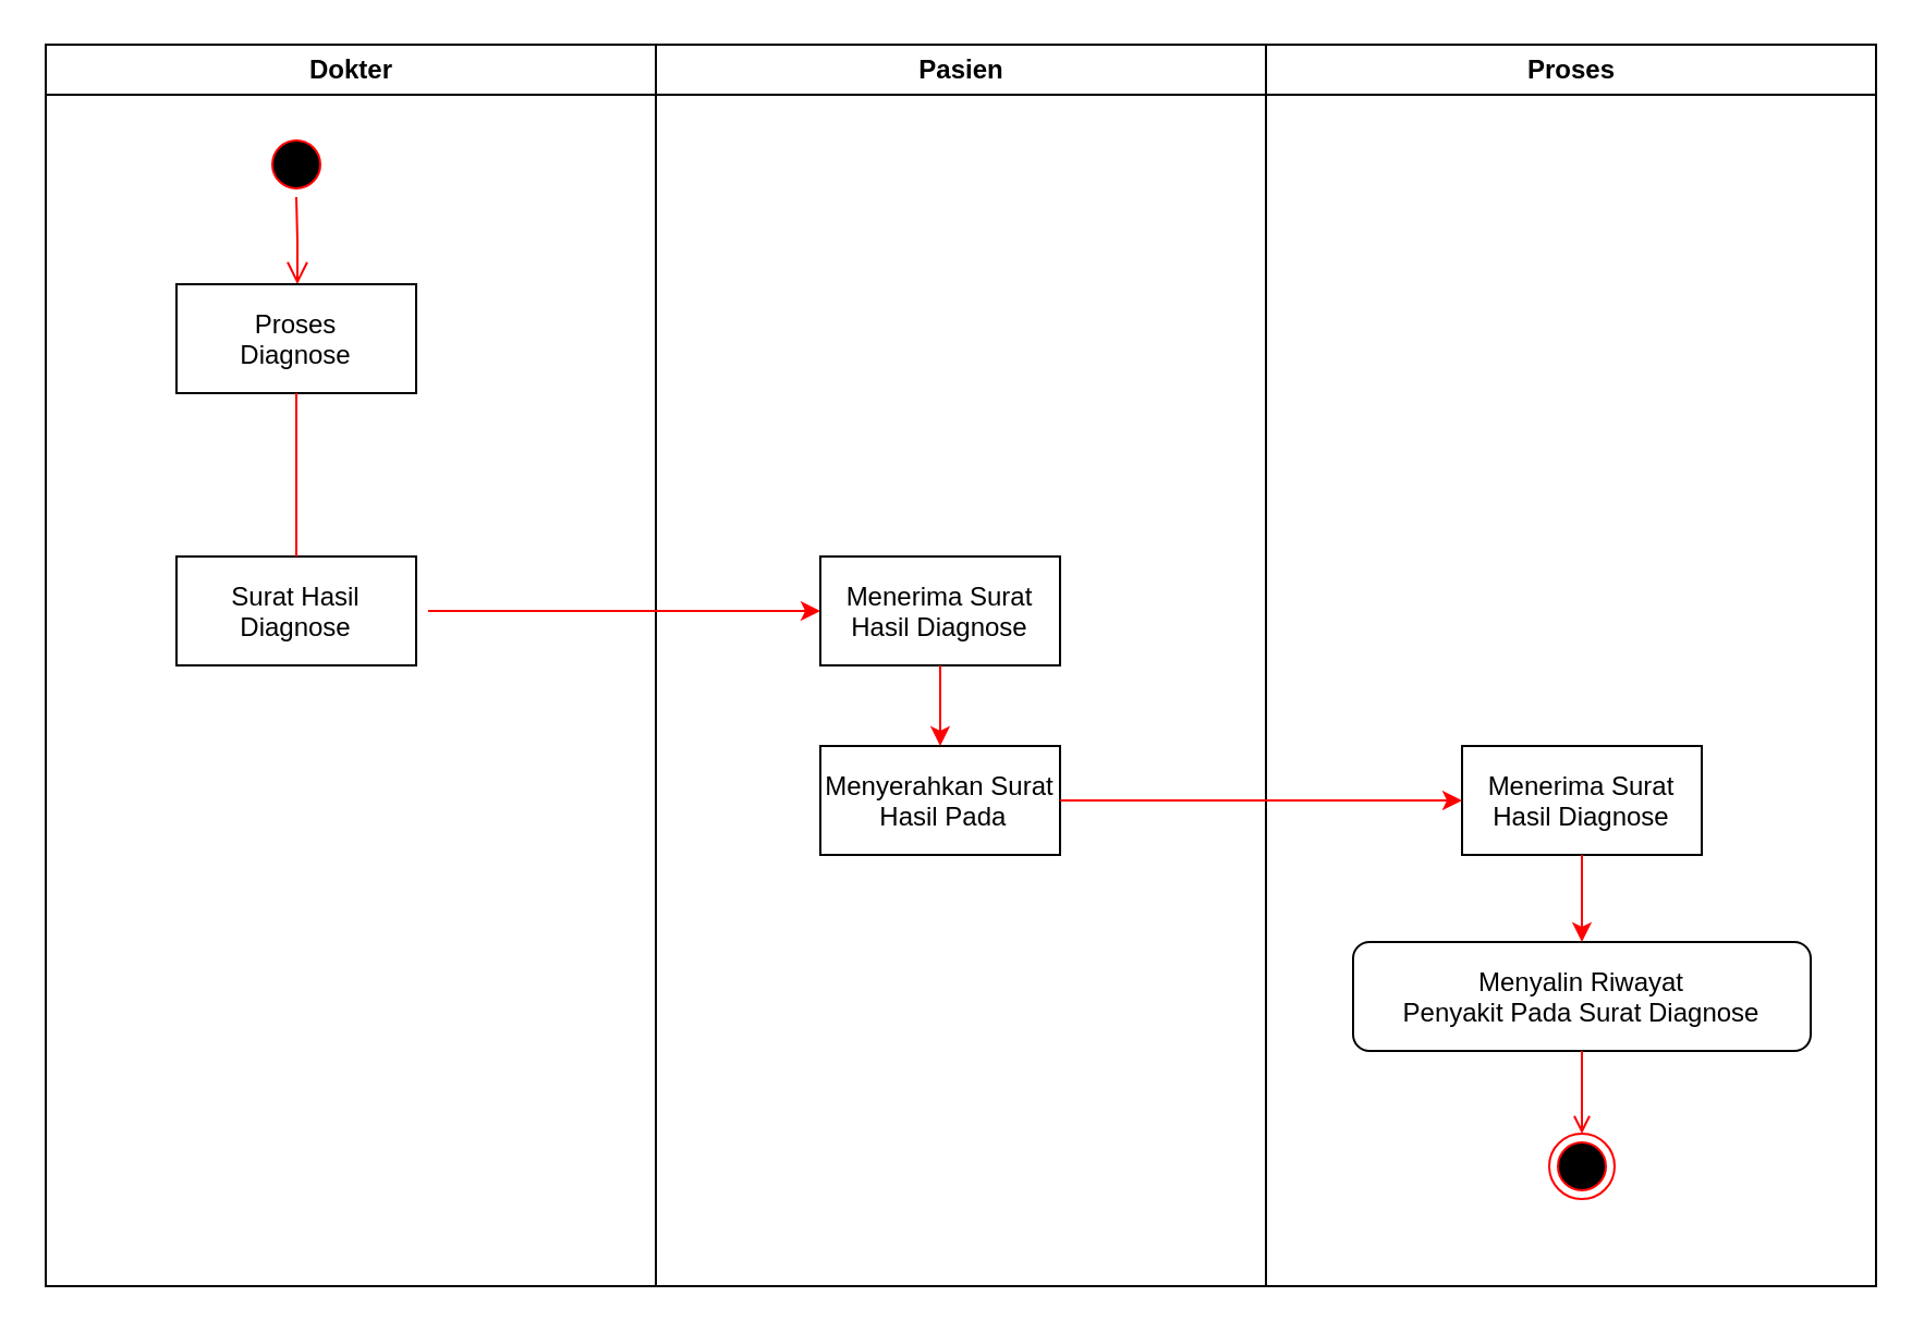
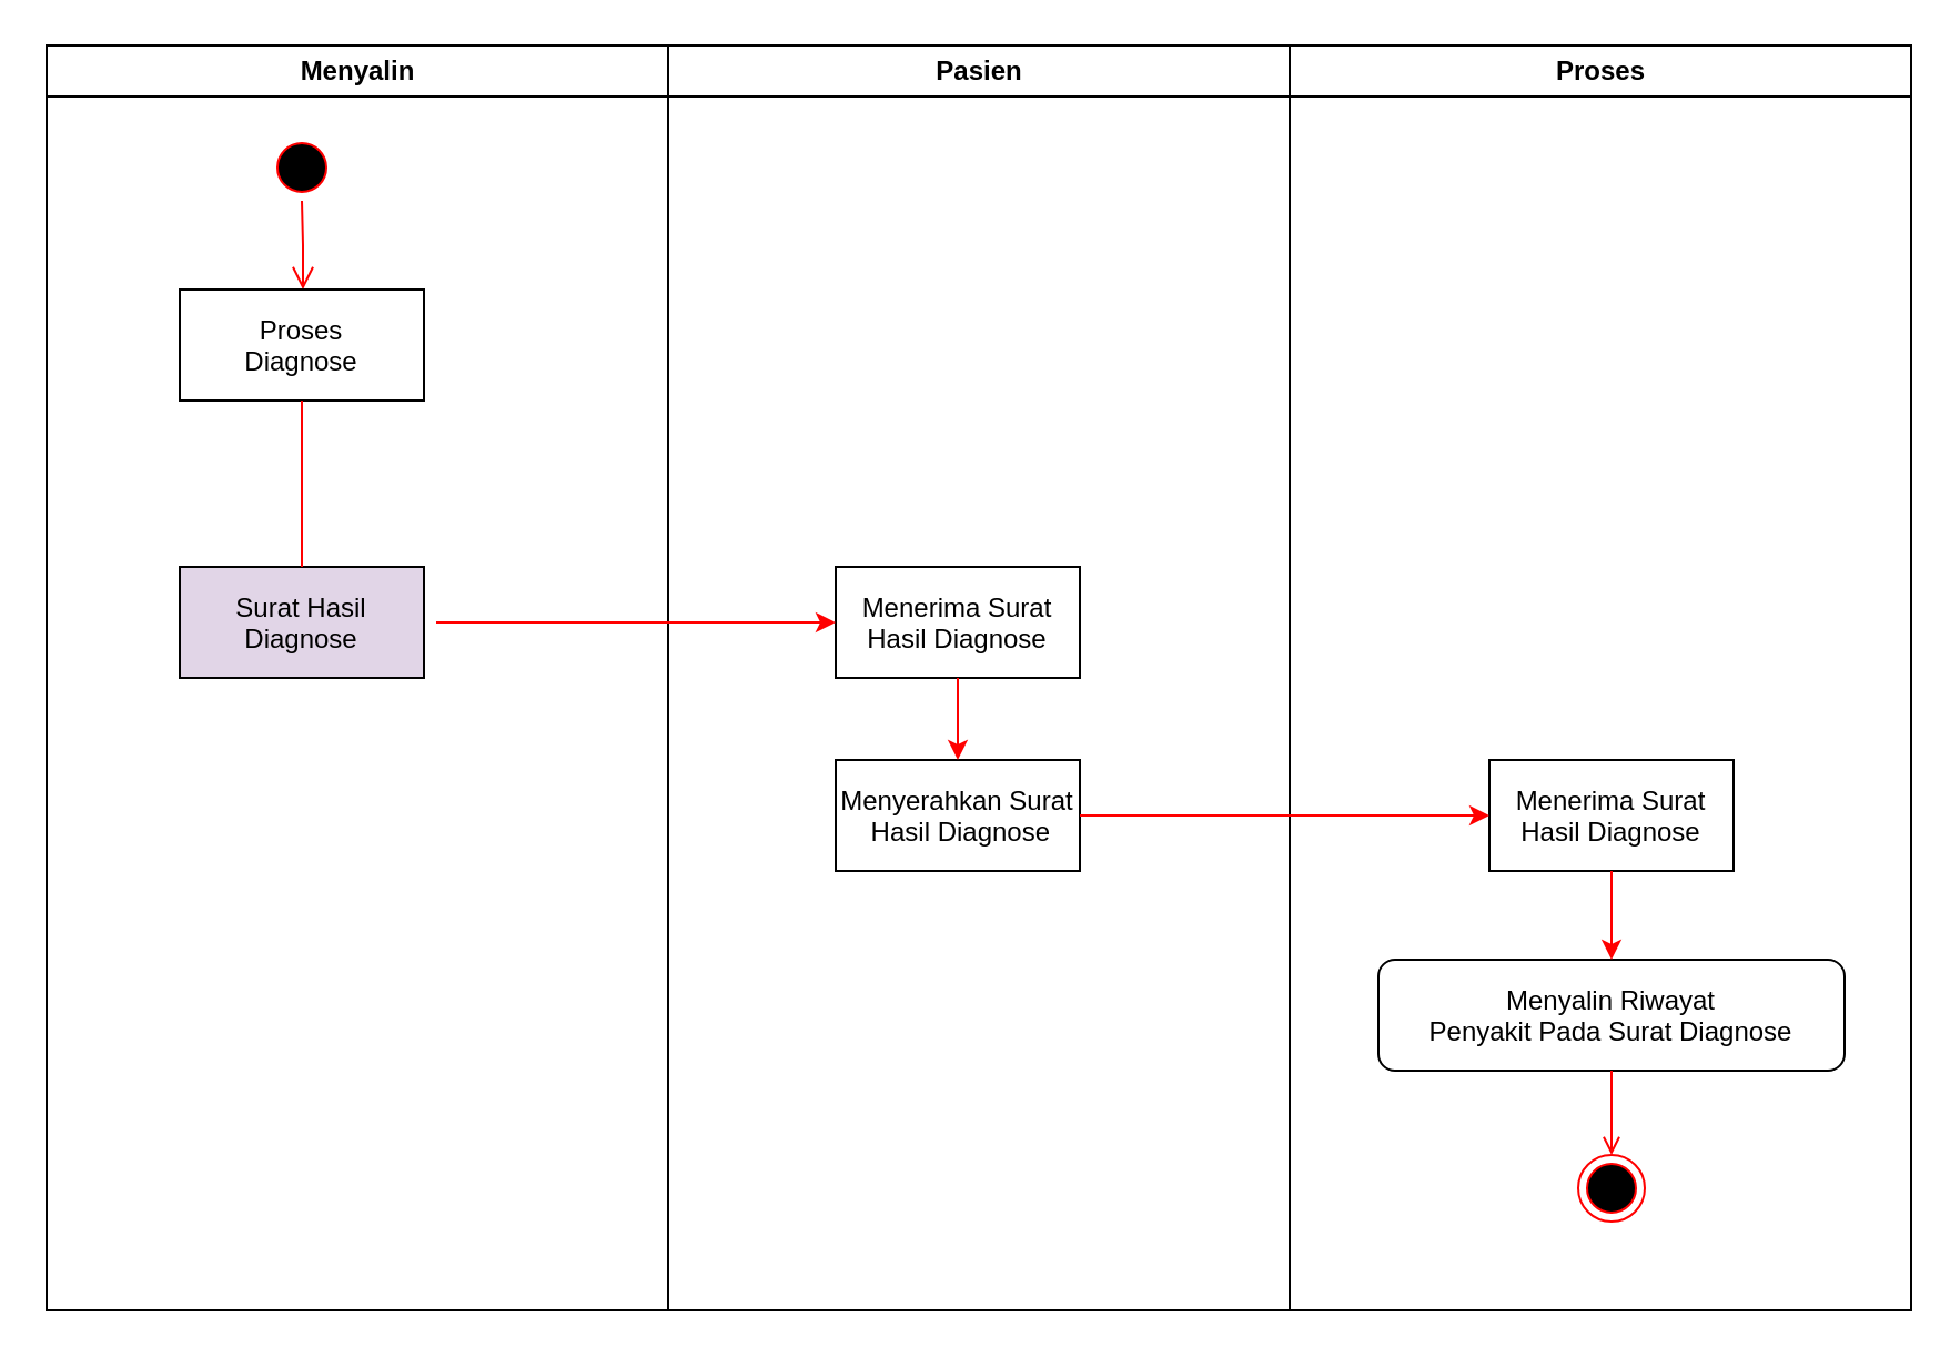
  <mxCell id="0" />
  <mxCell id="1" parent="0" />
- <mxCell id="2" value="Dokter" style="swimlane;whiteSpace=wrap" parent="1" vertex="1"><mxGeometry x="20.5" y="20" width="280" height="570" as="geometry" /></mxCell>
+ <mxCell id="2" value="Menyalin" style="swimlane;whiteSpace=wrap" parent="1" vertex="1"><mxGeometry x="20.5" y="20" width="280" height="570" as="geometry" /></mxCell>
  <mxCell id="3" value="" style="ellipse;shape=startState;fillColor=#000000;strokeColor=#ff0000;" parent="2" vertex="1"><mxGeometry x="100" y="40" width="30" height="30" as="geometry" /></mxCell>
  <mxCell id="4" value="" style="edgeStyle=elbowEdgeStyle;elbow=horizontal;verticalAlign=bottom;endArrow=open;endSize=8;strokeColor=#FF0000;endFill=1;rounded=0" parent="2" source="3" target="5" edge="1"><mxGeometry x="100" y="40" as="geometry"><mxPoint x="115" y="110" as="targetPoint" /></mxGeometry></mxCell>
  <mxCell id="5" value="Proses&#10;Diagnose" style="" parent="2" vertex="1"><mxGeometry x="60" y="110" width="110" height="50" as="geometry" /></mxCell>
- <mxCell id="6" value="Surat Hasil&#10;Diagnose" style="" vertex="1" parent="2"><mxGeometry x="60" y="235" width="110" height="50" as="geometry" /></mxCell>
+ <mxCell id="6" value="Surat Hasil&#10;Diagnose" style="fillColor=#e1d5e7;" vertex="1" parent="2"><mxGeometry x="60" y="235" width="110" height="50" as="geometry" /></mxCell>
  <mxCell id="7" value="" style="endArrow=none;html=1;strokeColor=#FF0000;entryX=0.5;entryY=0;entryDx=0;entryDy=0;exitX=0.5;exitY=1;exitDx=0;exitDy=0;" edge="1" parent="2" source="5" target="6"><mxGeometry width="50" height="50" relative="1" as="geometry"><mxPoint x="105.5" y="222" as="sourcePoint" /><mxPoint x="155.5" y="172" as="targetPoint" /></mxGeometry></mxCell>
  <mxCell id="8" value="Pasien" style="swimlane;whiteSpace=wrap" parent="1" vertex="1"><mxGeometry x="300.5" y="20" width="280" height="570" as="geometry" /></mxCell>
  <mxCell id="9" value="Menerima Surat&#10;Hasil Diagnose" style="" parent="8" vertex="1"><mxGeometry x="75.5" y="235" width="110" height="50" as="geometry" /></mxCell>
- <mxCell id="10" value="Menyerahkan Surat&#10; Hasil Pada" style="" parent="8" vertex="1"><mxGeometry x="75.5" y="322" width="110" height="50" as="geometry" /></mxCell>
+ <mxCell id="10" value="Menyerahkan Surat&#10; Hasil Diagnose" style="" parent="8" vertex="1"><mxGeometry x="75.5" y="322" width="110" height="50" as="geometry" /></mxCell>
  <mxCell id="11" value="" style="endArrow=classic;html=1;strokeColor=#FF0000;entryX=0.5;entryY=0;entryDx=0;entryDy=0;exitX=0.5;exitY=1;exitDx=0;exitDy=0;" edge="1" parent="8" source="9" target="10"><mxGeometry width="50" height="50" relative="1" as="geometry"><mxPoint x="5.5" y="322" as="sourcePoint" /><mxPoint x="55.5" y="272" as="targetPoint" /></mxGeometry></mxCell>
  <mxCell id="12" value="Proses" style="swimlane;whiteSpace=wrap" parent="1" vertex="1"><mxGeometry x="580.5" y="20" width="280" height="570" as="geometry" /></mxCell>
  <mxCell id="13" value="Menyalin Riwayat&#10;Penyakit Pada Surat Diagnose" style="rounded=1;" parent="12" vertex="1"><mxGeometry x="40" y="412" width="210" height="50" as="geometry" /></mxCell>
  <mxCell id="14" value="" style="ellipse;shape=endState;fillColor=#000000;strokeColor=#ff0000" parent="12" vertex="1"><mxGeometry x="130" y="500" width="30" height="30" as="geometry" /></mxCell>
  <mxCell id="15" value="" style="endArrow=open;strokeColor=#FF0000;endFill=1;rounded=0" parent="12" source="13" target="14" edge="1"><mxGeometry relative="1" as="geometry" /></mxCell>
  <mxCell id="16" value="Menerima Surat&#10;Hasil Diagnose" style="" vertex="1" parent="12"><mxGeometry x="90" y="322" width="110" height="50" as="geometry" /></mxCell>
  <mxCell id="17" value="" style="endArrow=classic;html=1;strokeColor=#FF0000;entryX=0.5;entryY=0;entryDx=0;entryDy=0;exitX=0.5;exitY=1;exitDx=0;exitDy=0;" edge="1" parent="12" source="16" target="13"><mxGeometry width="50" height="50" relative="1" as="geometry"><mxPoint x="-114.5" y="422" as="sourcePoint" /><mxPoint x="-64.5" y="372" as="targetPoint" /></mxGeometry></mxCell>
  <mxCell id="18" value="" style="endArrow=classic;html=1;strokeColor=#FF0000;entryX=0;entryY=0.5;entryDx=0;entryDy=0;" edge="1" parent="1" target="9"><mxGeometry width="50" height="50" relative="1" as="geometry"><mxPoint x="196" y="280" as="sourcePoint" /><mxPoint x="356" y="292" as="targetPoint" /></mxGeometry></mxCell>
  <mxCell id="19" value="" style="endArrow=classic;html=1;strokeColor=#FF0000;entryX=0;entryY=0.5;entryDx=0;entryDy=0;exitX=1;exitY=0.5;exitDx=0;exitDy=0;" edge="1" parent="1" source="10" target="16"><mxGeometry width="50" height="50" relative="1" as="geometry"><mxPoint x="466" y="442" as="sourcePoint" /><mxPoint x="516" y="392" as="targetPoint" /></mxGeometry></mxCell>
